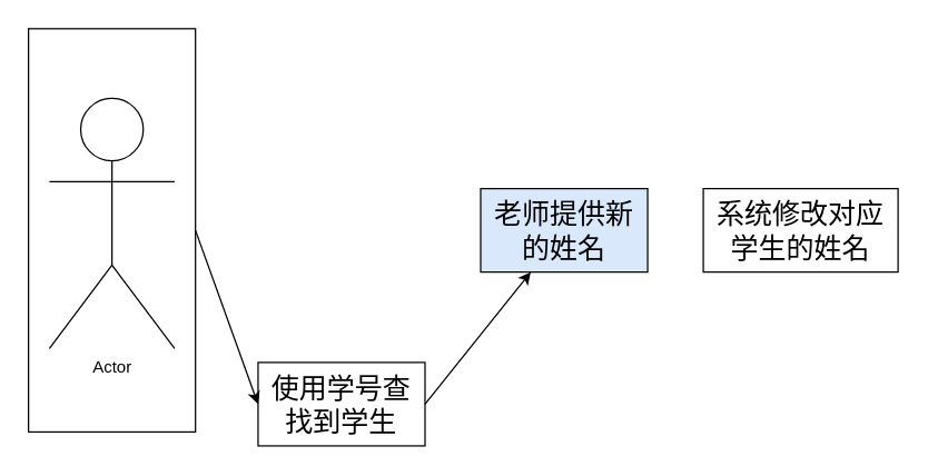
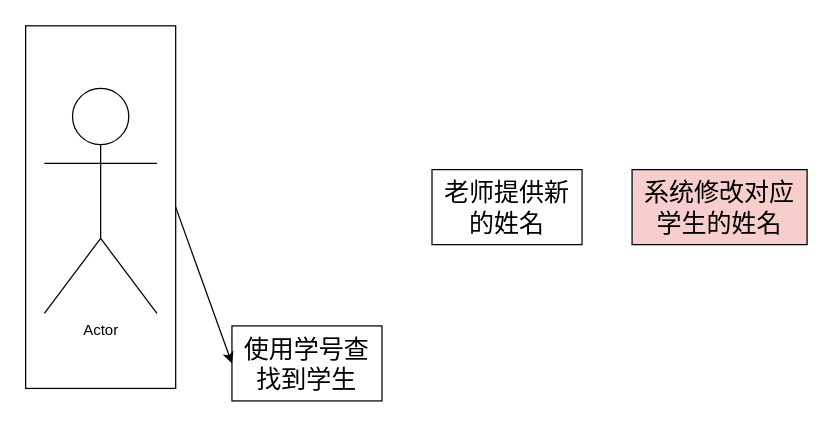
  <mxCell id="0" />
  <mxCell id="1" parent="0" />
  <mxCell id="2" value="" style="whiteSpace=wrap;html=1;" vertex="1" parent="1"><mxGeometry x="20" y="20" width="120" height="290" as="geometry" /></mxCell>
  <mxCell id="3" value="Actor" style="shape=umlActor;verticalLabelPosition=bottom;verticalAlign=top;html=1;outlineConnect=0;" vertex="1" parent="1"><mxGeometry x="35" y="70" width="90" height="180" as="geometry" /></mxCell>
  <mxCell id="4" value="&lt;font style=&quot;font-size: 20px;&quot;&gt;使用学号查找到学生&lt;/font&gt;" style="rounded=0;whiteSpace=wrap;html=1;" vertex="1" parent="1"><mxGeometry x="185" y="260" width="120" height="60" as="geometry" /></mxCell>
  <mxCell id="5" value="" style="endArrow=classic;html=1;rounded=0;exitX=1;exitY=0.5;exitDx=0;exitDy=0;entryX=0;entryY=0.5;entryDx=0;entryDy=0;" edge="1" parent="1" source="2" target="4"><mxGeometry width="50" height="50" relative="1" as="geometry"><mxPoint x="355" y="190" as="sourcePoint" /><mxPoint x="405" y="140" as="targetPoint" /></mxGeometry></mxCell>
- <mxCell id="6" value="" style="endArrow=classic;html=1;rounded=0;exitX=1;exitY=0.5;exitDx=0;exitDy=0;" edge="1" parent="1" source="4" target="7"><mxGeometry width="50" height="50" relative="1" as="geometry"><mxPoint x="355" y="170" as="sourcePoint" /><mxPoint x="365" y="165" as="targetPoint" /></mxGeometry></mxCell>
- <mxCell id="7" value="&lt;font style=&quot;font-size: 20px;&quot;&gt;老师提供新的姓名&lt;/font&gt;" style="rounded=0;whiteSpace=wrap;html=1;fillColor=#dae8fc;" vertex="1" parent="1"><mxGeometry x="345" y="135" width="120" height="60" as="geometry" /></mxCell>
- <mxCell id="8" value="&lt;span style=&quot;font-size: 20px;&quot;&gt;系统修改对应学生的姓名&lt;/span&gt;" style="rounded=0;whiteSpace=wrap;html=1;" vertex="1" parent="1"><mxGeometry x="505" y="135" width="140" height="60" as="geometry" /></mxCell>
+ <mxCell id="7" value="&lt;font style=&quot;font-size: 20px;&quot;&gt;老师提供新的姓名&lt;/font&gt;" style="rounded=0;whiteSpace=wrap;html=1;" vertex="1" parent="1"><mxGeometry x="345" y="135" width="120" height="60" as="geometry" /></mxCell>
+ <mxCell id="8" value="&lt;span style=&quot;font-size: 20px;&quot;&gt;系统修改对应学生的姓名&lt;/span&gt;" style="rounded=0;whiteSpace=wrap;html=1;fillColor=#f8cecc;" vertex="1" parent="1"><mxGeometry x="505" y="135" width="140" height="60" as="geometry" /></mxCell>
